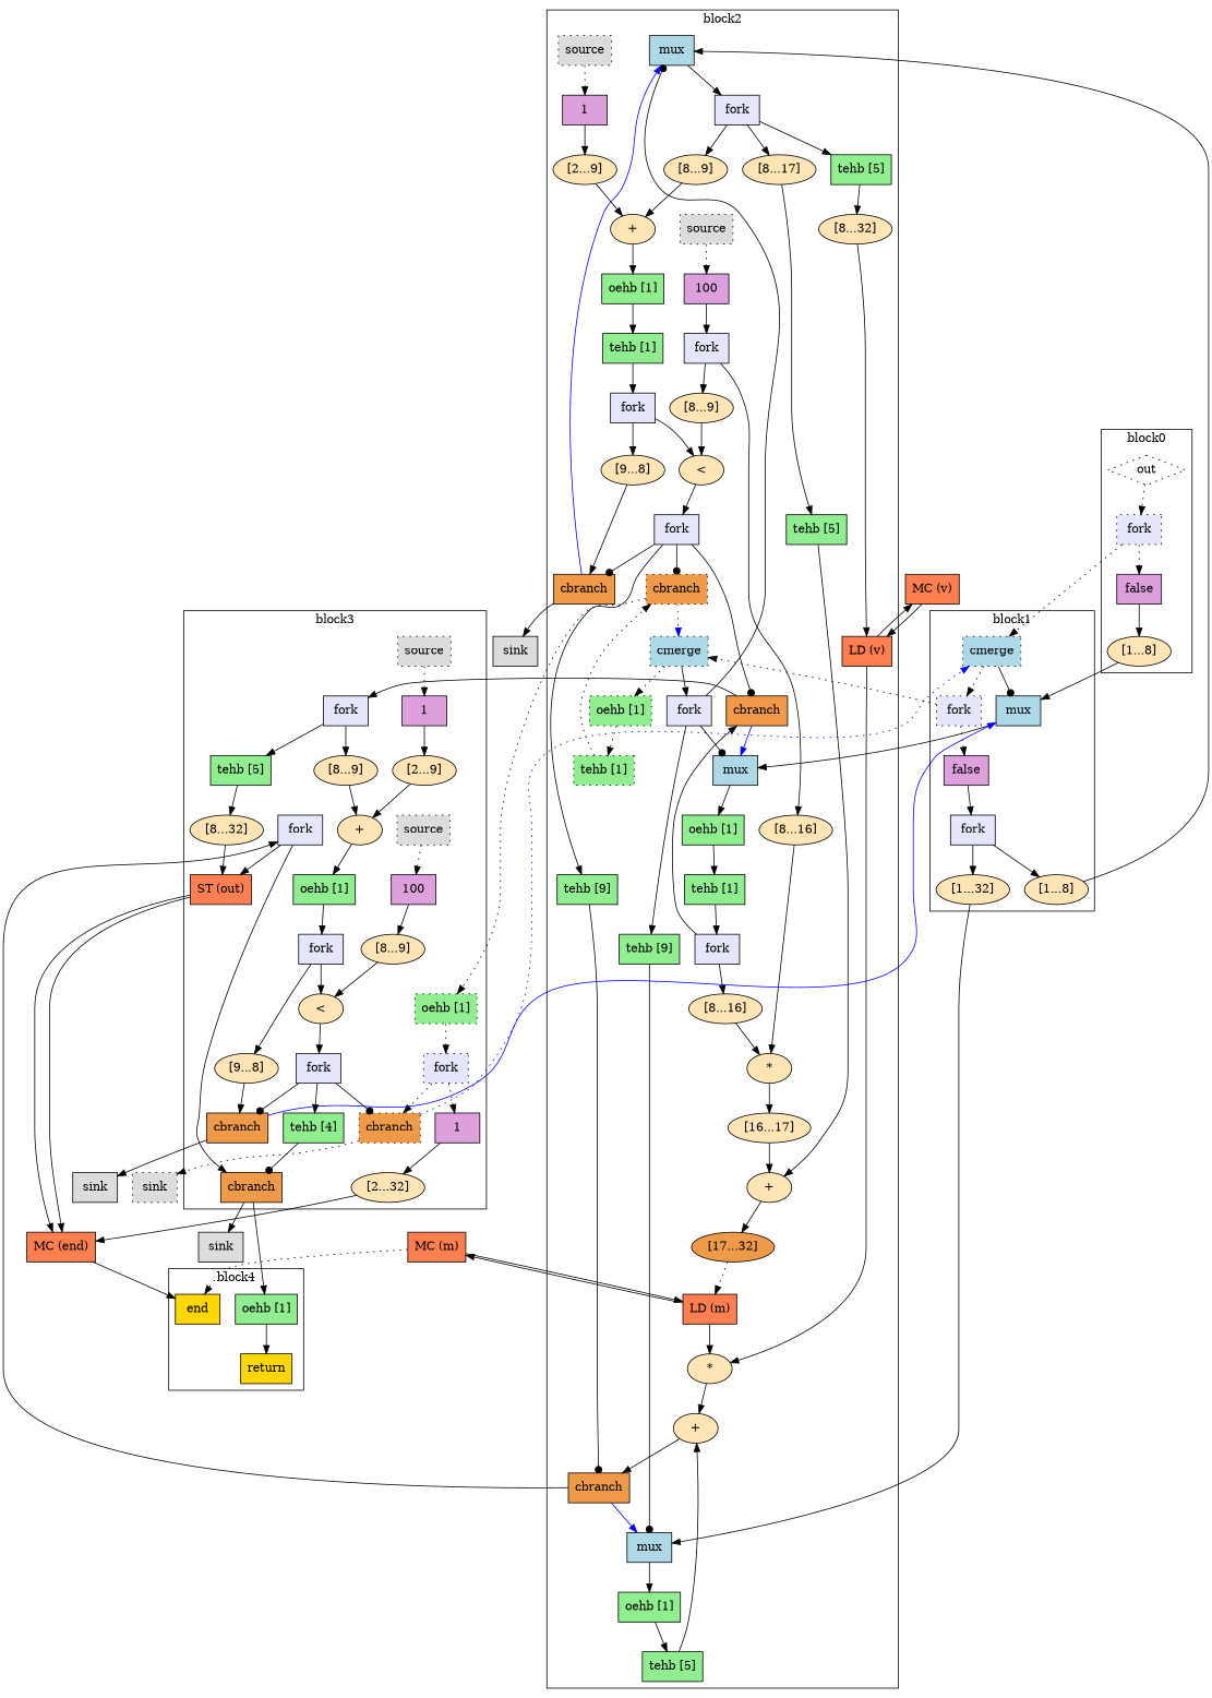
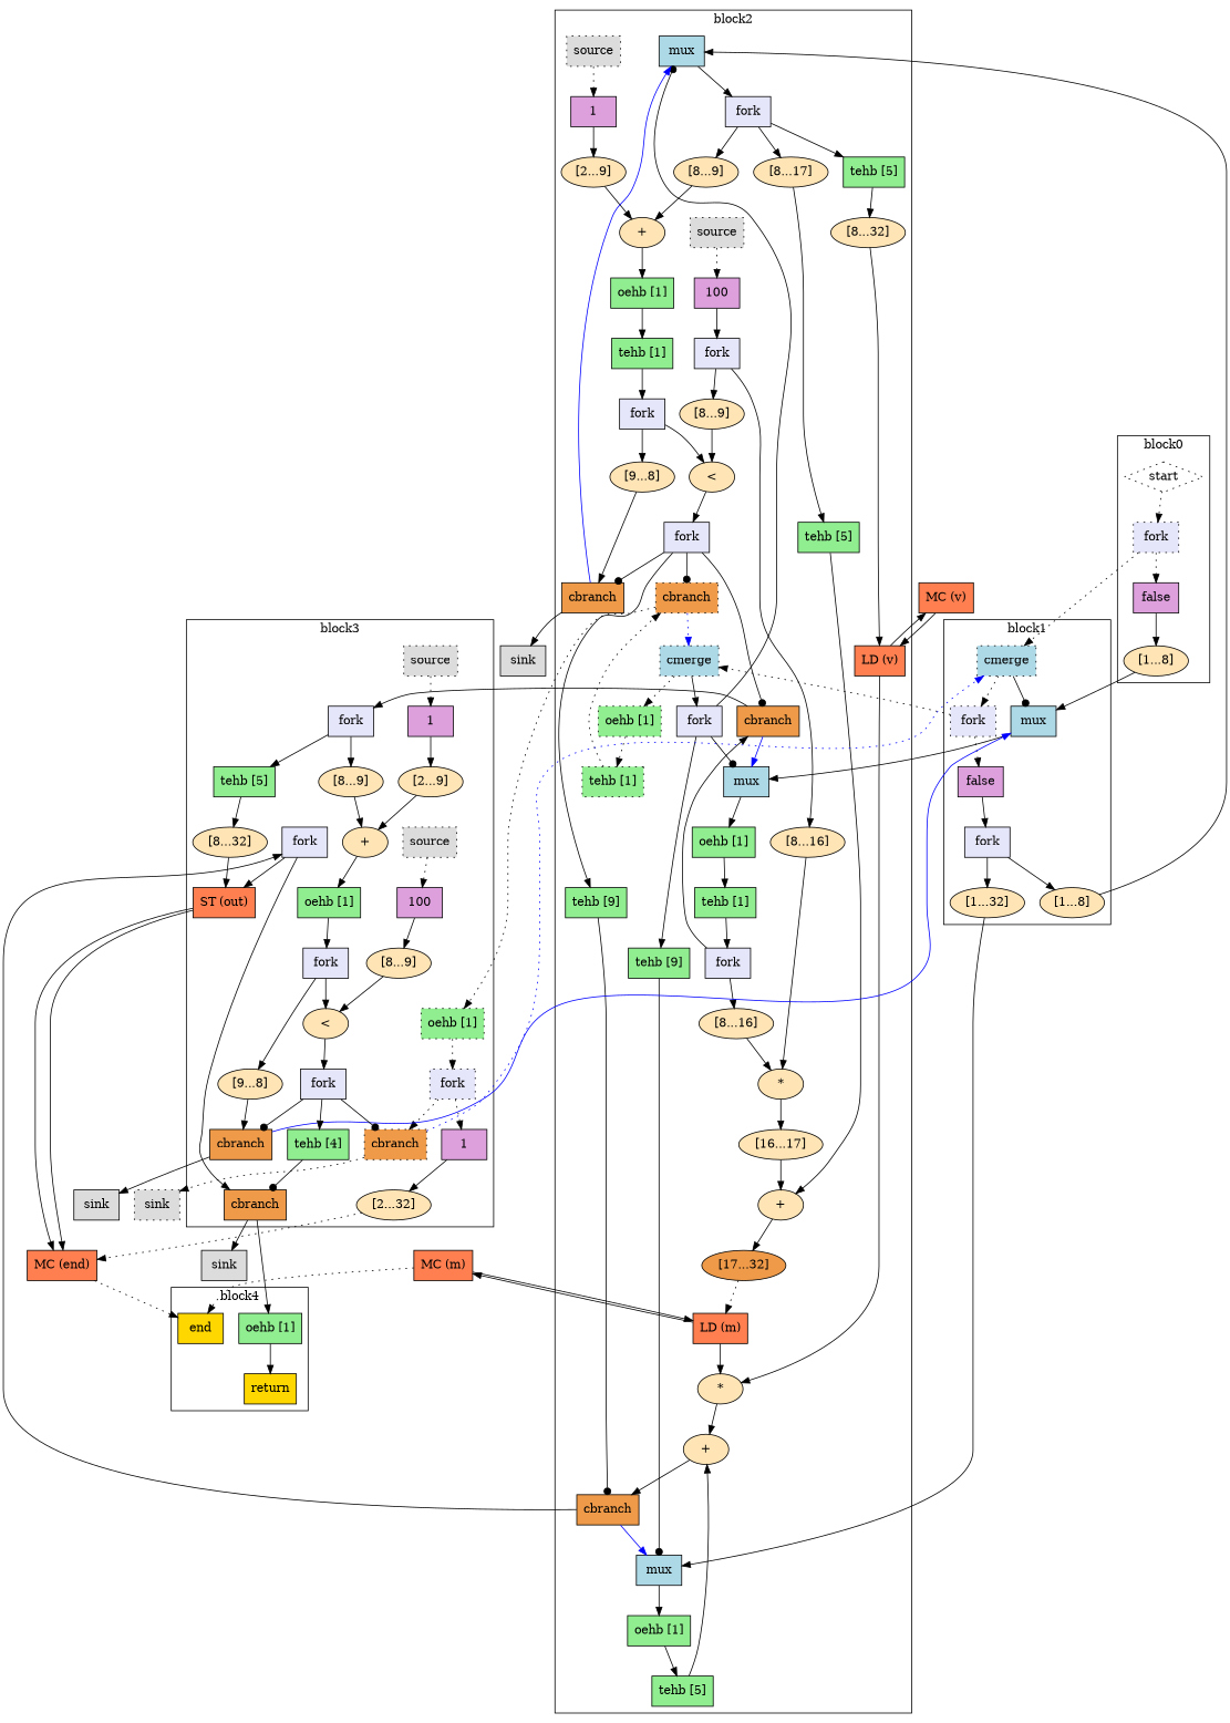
  digraph {
    compound=true
    splines=spline
    node [mlir_op="arith.extsi" shape=box style=filled fillcolor=moccasin]
    edge [arrowhead=normal arrowtail=none dir=both style=solid]
-   n1 [label=out mlir_op="handshake.func" shape=diamond style=dotted fillcolor=""]
+   n1 [label=start mlir_op="handshake.func" shape=diamond style=dotted fillcolor=""]
    n2 [fillcolor=lavender label=fork mlir_op="handshake.fork" style="filled, dotted"]
    n3 [fillcolor=plum label=false mlir_op="handshake.constant"]
    n4 [label="[1...8]" shape=oval]
    n5 [fillcolor=lightblue label=mux mlir_op="handshake.mux"]
    n6 [fillcolor=lightblue label=cmerge mlir_op="handshake.control_merge" style="filled, dotted"]
    n7 [fillcolor=lavender label=fork mlir_op="handshake.fork" style="filled, dotted"]
    n8 [fillcolor=plum label=false mlir_op="handshake.constant"]
    n9 [fillcolor=lavender label=fork mlir_op="handshake.fork"]
    n10 [label="[1...8]" shape=oval]
    n11 [label="[1...32]" shape=oval]
    n12 [fillcolor=lightblue label=mux mlir_op="handshake.mux"]
    n13 [fillcolor=lavender label=fork mlir_op="handshake.fork"]
    n14 [label="[8...17]" shape=oval]
    n15 [label="[8...9]" shape=oval]
    n16 [fillcolor=lightgreen label="tehb [5]" mlir_op="handshake.tehb"]
    n17 [fillcolor=lightgreen label="tehb [5]" mlir_op="handshake.tehb"]
    n18 [label="+" mlir_op="arith.addi" shape=oval]
    n19 [label="[8...32]" shape=oval]
    n20 [fillcolor=coral label="LD (v)" mlir_op="handshake.mc_load"]
    n21 [fillcolor=lightgreen label="tehb [9]" mlir_op="handshake.tehb"]
    n22 [fillcolor=lightblue label=mux mlir_op="handshake.mux"]
    n23 [fillcolor=lightgreen label="oehb [1]" mlir_op="handshake.oehb"]
    n24 [fillcolor=lightblue label=mux mlir_op="handshake.mux"]
    n25 [fillcolor=lightgreen label="oehb [1]" mlir_op="handshake.oehb"]
    n26 [fillcolor=lightgreen label="tehb [1]" mlir_op="handshake.tehb"]
    n27 [fillcolor=lavender label=fork mlir_op="handshake.fork"]
    n28 [label="[8...16]" shape=oval]
    n29 [fillcolor=tan2 label=cbranch mlir_op="handshake.cond_br"]
    n30 [label="*" mlir_op="arith.muli" shape=oval]
    n31 [fillcolor=lightblue label=cmerge mlir_op="handshake.control_merge" style="filled, dotted"]
    n32 [fillcolor=lavender label=fork mlir_op="handshake.fork"]
    n33 [fillcolor=lightgreen label="oehb [1]" mlir_op="handshake.oehb" style="filled, dotted"]
    n34 [fillcolor=gainsboro label=source mlir_op="handshake.source" style="filled, dotted"]
    n35 [fillcolor=plum label=100 mlir_op="handshake.constant"]
    n36 [fillcolor=lavender label=fork mlir_op="handshake.fork"]
    n37 [label="[8...16]" shape=oval]
    n38 [label="[8...9]" shape=oval]
    n39 [label="<" mlir_op="arith.cmpi<" shape=oval]
    n40 [fillcolor=gainsboro label=source mlir_op="handshake.source" style="filled, dotted"]
    n41 [fillcolor=plum label=1 mlir_op="handshake.constant"]
    n42 [label="[2...9]" shape=oval]
    n43 [label="*" mlir_op="arith.muli" shape=oval]
    n44 [label="[16...17]" shape=oval]
    n45 [label="+" mlir_op="arith.addi" shape=oval]
    n46 [fillcolor=tan2 label="[17...32]" shape=oval]
    n47 [fillcolor=coral label="LD (m)" mlir_op="handshake.mc_load"]
    n48 [label="+" mlir_op="arith.addi" shape=oval]
    n49 [fillcolor=lightgreen label="tehb [5]" mlir_op="handshake.tehb"]
    n50 [fillcolor=tan2 label=cbranch mlir_op="handshake.cond_br"]
    n51 [fillcolor=lightgreen label="oehb [1]" mlir_op="handshake.oehb"]
    n52 [fillcolor=lightgreen label="tehb [1]" mlir_op="handshake.tehb"]
    n53 [fillcolor=lavender label=fork mlir_op="handshake.fork"]
    n54 [label="[9...8]" mlir_op="arith.trunci" shape=oval]
    n55 [fillcolor=tan2 label=cbranch mlir_op="handshake.cond_br"]
    n56 [fillcolor=lavender label=fork mlir_op="handshake.fork"]
    n57 [fillcolor=lightgreen label="tehb [9]" mlir_op="handshake.tehb"]
    n58 [fillcolor=tan2 label=cbranch mlir_op="handshake.cond_br" style="filled, dotted"]
    n59 [fillcolor=lightgreen label="tehb [1]" mlir_op="handshake.tehb" style="filled, dotted"]
    n60 [fillcolor=lavender label=fork mlir_op="handshake.fork"]
    n61 [label="[8...9]" shape=oval]
    n62 [fillcolor=lightgreen label="tehb [5]" mlir_op="handshake.tehb"]
    n63 [label="+" mlir_op="arith.addi" shape=oval]
    n64 [label="[8...32]" shape=oval]
    n65 [fillcolor=coral label="ST (out)" mlir_op="handshake.mc_store"]
    n66 [fillcolor=lavender label=fork mlir_op="handshake.fork"]
    n67 [fillcolor=tan2 label=cbranch mlir_op="handshake.cond_br"]
    n68 [fillcolor=lightgreen label="oehb [1]" mlir_op="handshake.oehb" style="filled, dotted"]
    n69 [fillcolor=lavender label=fork mlir_op="handshake.fork" style="filled, dotted"]
    n70 [fillcolor=plum label=1 mlir_op="handshake.constant"]
    n71 [fillcolor=tan2 label=cbranch mlir_op="handshake.cond_br" style="filled, dotted"]
    n72 [label="[2...32]" shape=oval]
    n73 [fillcolor=gainsboro label=source mlir_op="handshake.source" style="filled, dotted"]
    n74 [fillcolor=plum label=100 mlir_op="handshake.constant"]
    n75 [label="[8...9]" shape=oval]
    n76 [label="<" mlir_op="arith.cmpi<" shape=oval]
    n77 [fillcolor=gainsboro label=source mlir_op="handshake.source" style="filled, dotted"]
    n78 [fillcolor=plum label=1 mlir_op="handshake.constant"]
    n79 [label="[2...9]" shape=oval]
    n80 [fillcolor=lightgreen label="oehb [1]" mlir_op="handshake.oehb"]
    n81 [fillcolor=lavender label=fork mlir_op="handshake.fork"]
    n82 [label="[9...8]" mlir_op="arith.trunci" shape=oval]
    n83 [fillcolor=tan2 label=cbranch mlir_op="handshake.cond_br"]
    n84 [fillcolor=lavender label=fork mlir_op="handshake.fork"]
    n85 [fillcolor=lightgreen label="tehb [4]" mlir_op="handshake.tehb"]
    n86 [fillcolor=lightgreen label="oehb [1]" mlir_op="handshake.oehb"]
    n87 [fillcolor=gold label=return mlir_op="handshake.return"]
    n88 [fillcolor=gold label=end mlir_op="handshake.end"]
    n89 [fillcolor=coral label="MC (v)" mlir_op="handshake.mem_controller"]
    n90 [fillcolor=coral label="MC (m)" mlir_op="handshake.mem_controller"]
    n91 [fillcolor=gainsboro label=sink mlir_op="handshake.sink"]
    n92 [fillcolor=coral label="MC (end)" mlir_op="handshake.mem_controller"]
    n93 [fillcolor=gainsboro label=sink mlir_op="handshake.sink"]
    n94 [fillcolor=gainsboro label=sink mlir_op="handshake.sink" style="filled, dotted"]
    n95 [fillcolor=gainsboro label=sink mlir_op="handshake.sink"]
    subgraph cluster_1 {
      label=block0
      n1
      n2
      n3
      n4
    }
    subgraph cluster_2 {
      label=block1
      n5
      n6
      n7
      n8
      n9
      n10
      n11
    }
    subgraph cluster_3 {
      label=block2
      n12
      n13
      n14
      n15
      n16
      n17
      n18
      n19
      n20
      n21
      n22
      n23
      n24
      n25
      n26
      n27
      n28
      n29
      n30
      n31
      n32
      n33
      n34
      n35
      n36
      n37
      n38
      n39
      n40
      n41
      n42
      n43
      n44
      n45
      n46
      n47
      n48
      n49
      n50
      n51
      n52
      n53
      n54
      n55
      n56
      n57
      n58
      n59
    }
    subgraph cluster_4 {
      label=block3
      n60
      n61
      n62
      n63
      n64
      n65
      n66
      n67
      n68
      n69
      n70
      n71
      n72
      n73
      n74
      n75
      n76
      n77
      n78
      n79
      n80
      n81
      n82
      n83
      n84
      n85
    }
    subgraph cluster_5 {
      label=block4
      n86
      n87
      n88
    }
    n1 -> n2 [style=dotted]
    n2 -> n3 [style=dotted]
    n2 -> n6 [style=dotted]
    n3 -> n4
    n4 -> n5
    n5 -> n24
    n6 -> n5 [arrowhead=dot]
    n6 -> n7 [style=dotted]
    n7 -> n8 [style=dotted]
    n7 -> n31 [style=dotted]
    n8 -> n9
    n9 -> n10
    n9 -> n11
    n10 -> n12
    n11 -> n22
    n12 -> n13
    n13 -> n14
    n13 -> n15
    n13 -> n16
    n14 -> n17
    n15 -> n18
    n16 -> n19
    n17 -> n45
    n18 -> n51
    n19 -> n20
    n20 -> n43
    n20 -> n89
    n21 -> n22 [arrowhead=dot]
    n22 -> n23
    n23 -> n49
    n24 -> n25
    n25 -> n26
    n26 -> n27
    n27 -> n28
    n27 -> n29
    n28 -> n30
    n29 -> n24 [color=blue]
    n29 -> n60
    n30 -> n44
    n31 -> n32
    n31 -> n33 [style=dotted]
    n32 -> n12 [arrowhead=dot]
    n32 -> n21
    n32 -> n24 [arrowhead=dot]
    n33 -> n59 [style=dotted]
    n34 -> n35 [style=dotted]
    n35 -> n36
    n36 -> n37
    n36 -> n38
    n37 -> n30
    n38 -> n39
    n39 -> n56
    n40 -> n41 [style=dotted]
    n41 -> n42
    n42 -> n18
    n43 -> n48
    n44 -> n45
    n45 -> n46
    n46 -> n47 [style=dotted]
    n47 -> n43
    n47 -> n90
    n48 -> n50
    n49 -> n48
    n50 -> n22 [color=blue]
    n50 -> n66
    n51 -> n52
    n52 -> n53
    n53 -> n39
    n53 -> n54
    n54 -> n55
    n55 -> n12 [color=blue]
    n55 -> n91
    n56 -> n29 [arrowhead=dot]
    n56 -> n55 [arrowhead=dot]
    n56 -> n57
    n56 -> n58 [arrowhead=dot]
    n57 -> n50 [arrowhead=dot]
    n58 -> n31 [color=blue style=dotted]
    n58 -> n68 [style=dotted]
    n59 -> n58 [style=dotted]
    n60 -> n61
    n60 -> n62
    n61 -> n63
    n62 -> n64
    n63 -> n80
    n64 -> n65
    n65 -> n92
    n65 -> n92
    n66 -> n65
    n66 -> n67
    n67 -> n86
    n67 -> n93
    n68 -> n69 [style=dotted]
    n69 -> n70 [style=dotted]
    n69 -> n71 [style=dotted]
    n70 -> n72
    n71 -> n6 [color=blue style=dotted]
    n71 -> n94 [style=dotted]
-   n72 -> n92
+   n72 -> n92 [style=dotted]
    n73 -> n74 [style=dotted]
    n74 -> n75
    n75 -> n76
    n76 -> n84
    n77 -> n78 [style=dotted]
    n78 -> n79
    n79 -> n63
    n80 -> n81
    n81 -> n76
    n81 -> n82
    n82 -> n83
    n83 -> n5 [color=blue]
    n83 -> n95
    n84 -> n71 [arrowhead=dot]
    n84 -> n83 [arrowhead=dot]
    n84 -> n85
    n85 -> n67 [arrowhead=dot]
    n86 -> n87
    n89 -> n20
    n90 -> n47
    n90 -> n88 [style=dotted]
-   n92 -> n88
+   n92 -> n88 [style=dotted]
  }
